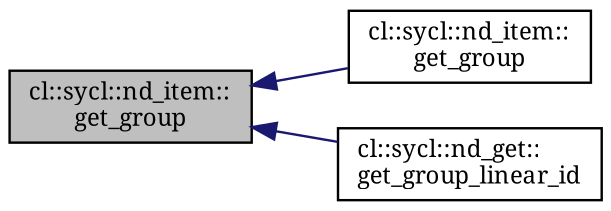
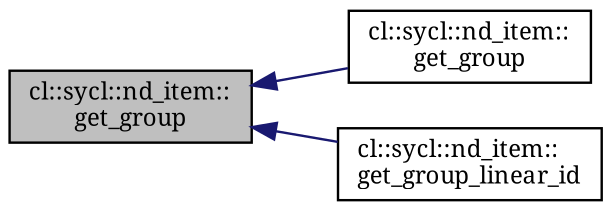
  digraph {
    rankdir=LR
    fontname="Noto Serif"
    node [color=black fontname="Noto Serif" fontsize=10 shape=record]
    edge [color=midnightblue dir=back fontname="Noto Serif" fontsize=10 labelfontname=Helvetica labelfontsize=10 style=solid]
    n1 [fillcolor=grey75 fontcolor=black height=0.2 label="cl::sycl::nd_item::\lget_group" style=filled width=0.4]
    n2 [height=0.2 label="cl::sycl::nd_item::\lget_group" width=0.4]
-   n3 [height=0.2 label="cl::sycl::nd_get::\lget_group_linear_id" width=0.4]
+   n3 [height=0.2 label="cl::sycl::nd_item::\lget_group_linear_id" width=0.4]
    n1 -> n2
    n1 -> n3
  }
